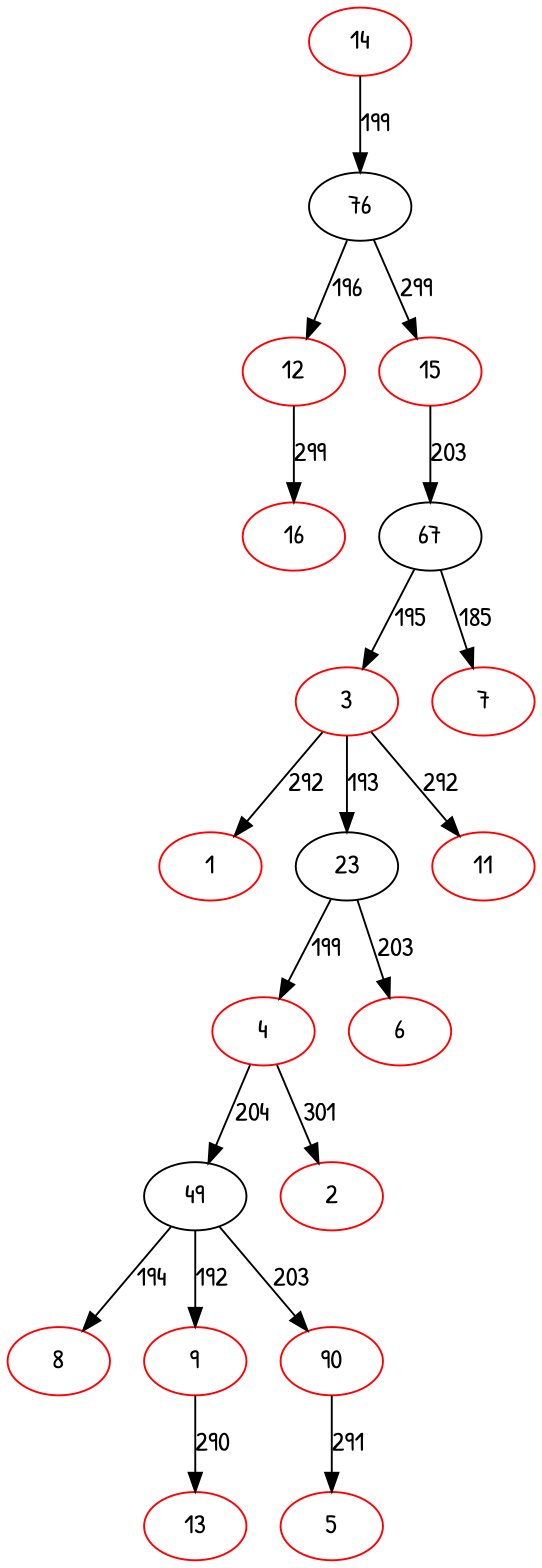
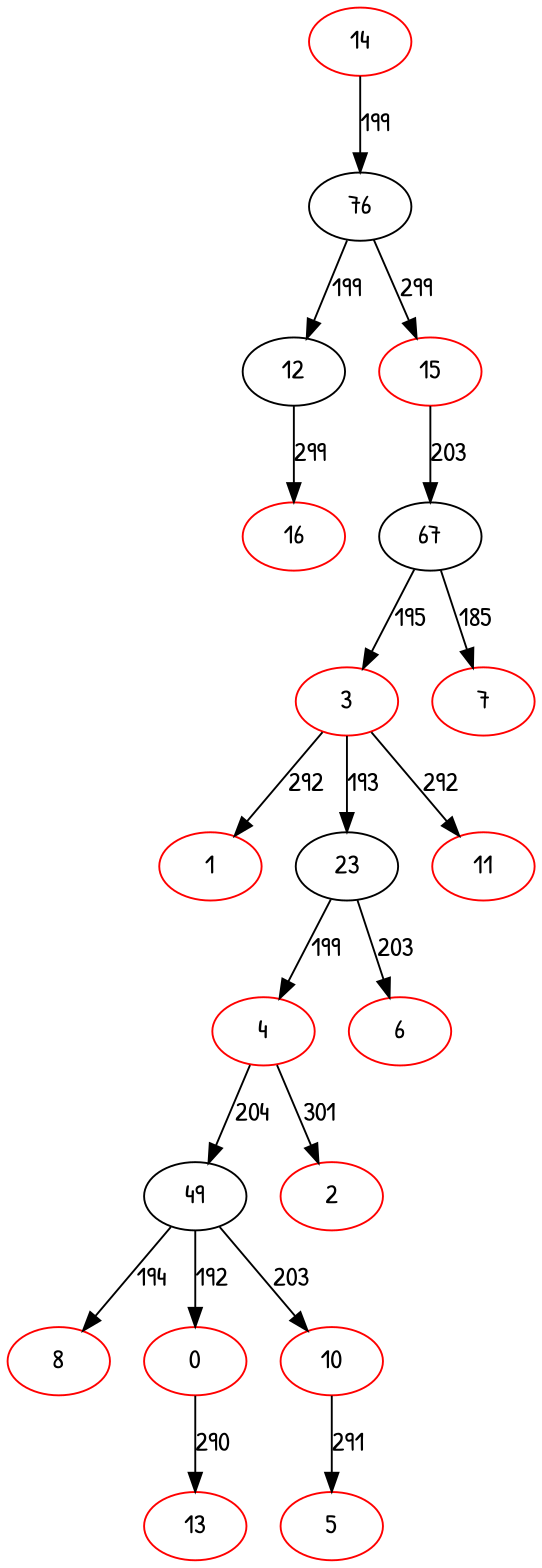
  digraph {
    fontname="Patrick Hand"
    node [color=red fontname="Patrick Hand"]
    edge [fontname="Patrick Hand"]
    76 [color=black]
    14
-   12
+   12 [color=black]
    15
    16
    67 [color=black]
    3
    7
    1
    23 [color=black]
    11
    4
    6
    49 [color=black]
    2
    8
-   9
-   10 [label=90]
+   9 [label=0]
+   10
    13
    5
-   76 -> 12 [label=196]
+   76 -> 12 [label=199]
    76 -> 15 [label=299]
    14 -> 76 [label=199]
    12 -> 16 [label=299]
    15 -> 67 [label=203]
    67 -> 3 [label=195]
    67 -> 7 [label=185]
    3 -> 1 [label=292]
    3 -> 23 [label=193]
    3 -> 11 [label=292]
    23 -> 4 [label=199]
    23 -> 6 [label=203]
    4 -> 49 [label=204]
    4 -> 2 [label=301]
    49 -> 8 [label=194]
    49 -> 9 [label=192]
    49 -> 10 [label=203]
    9 -> 13 [label=290]
    10 -> 5 [label=291]
  }
